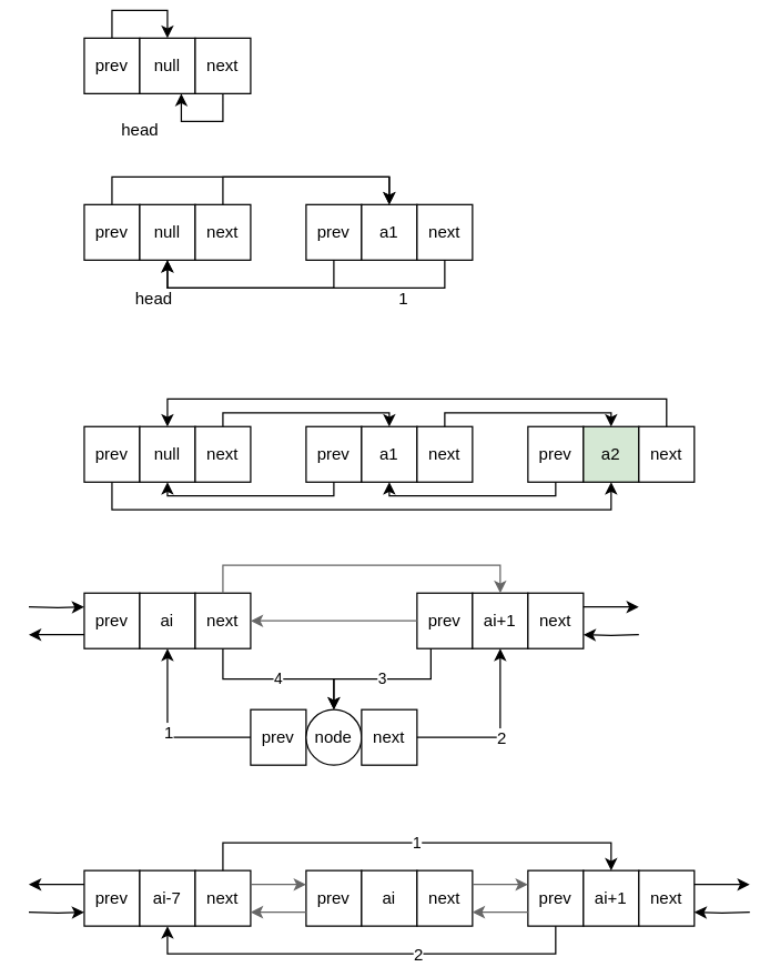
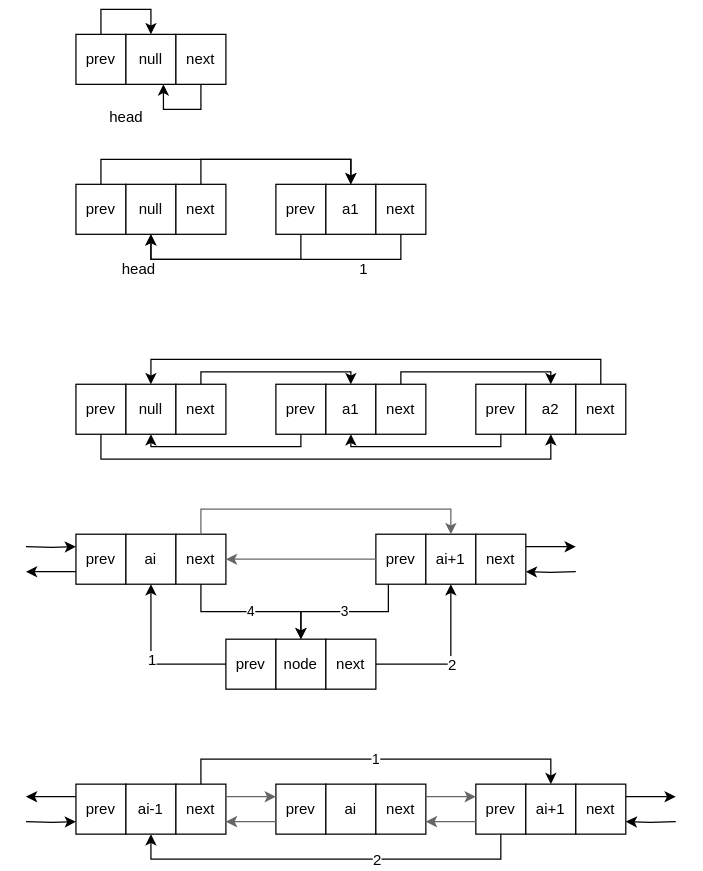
  <mxCell id="0" />
  <mxCell id="1" parent="0" />
  <mxCell id="2" value="" style="group" vertex="1" connectable="0" parent="1"><mxGeometry x="60" y="20" width="120" height="40" as="geometry" /></mxCell>
  <mxCell id="3" style="edgeStyle=orthogonalEdgeStyle;rounded=0;orthogonalLoop=1;jettySize=auto;html=1;exitX=0.5;exitY=0;exitDx=0;exitDy=0;" edge="1" parent="2" source="4" target="5"><mxGeometry relative="1" as="geometry"><Array as="points"><mxPoint x="20" /><mxPoint x="20" y="-20" /><mxPoint x="60" y="-20" /></Array></mxGeometry></mxCell>
  <mxCell id="4" value="prev" style="rounded=0;whiteSpace=wrap;html=1;" vertex="1" parent="2"><mxGeometry width="40" height="40" as="geometry" /></mxCell>
  <mxCell id="5" value="null" style="rounded=0;whiteSpace=wrap;html=1;" vertex="1" parent="2"><mxGeometry x="40" width="40" height="40" as="geometry" /></mxCell>
  <mxCell id="6" style="edgeStyle=orthogonalEdgeStyle;rounded=0;orthogonalLoop=1;jettySize=auto;html=1;entryX=0.75;entryY=1;entryDx=0;entryDy=0;" edge="1" parent="2" source="7" target="5"><mxGeometry relative="1" as="geometry"><Array as="points"><mxPoint x="100" y="60" /><mxPoint x="70" y="60" /></Array></mxGeometry></mxCell>
  <mxCell id="7" value="next" style="rounded=0;whiteSpace=wrap;html=1;" vertex="1" parent="2"><mxGeometry x="80" width="40" height="40" as="geometry" /></mxCell>
  <mxCell id="8" value="head" style="text;html=1;resizable=0;points=[];autosize=1;align=center;verticalAlign=middle;spacingTop=-4;textDirection=rtl;rounded=0;fontStyle=0" vertex="1" parent="1"><mxGeometry x="80" y="79" width="40" height="20" as="geometry" /></mxCell>
  <mxCell id="9" value="" style="group" vertex="1" connectable="0" parent="1"><mxGeometry x="60" y="140" width="120" height="40" as="geometry" /></mxCell>
  <mxCell id="10" value="prev" style="rounded=0;whiteSpace=wrap;html=1;" vertex="1" parent="9"><mxGeometry width="40" height="40" as="geometry" /></mxCell>
  <mxCell id="11" value="null" style="rounded=0;whiteSpace=wrap;html=1;" vertex="1" parent="9"><mxGeometry x="40" width="40" height="40" as="geometry" /></mxCell>
  <mxCell id="12" value="next" style="rounded=0;whiteSpace=wrap;html=1;" vertex="1" parent="9"><mxGeometry x="80" width="40" height="40" as="geometry" /></mxCell>
  <mxCell id="13" value="head" style="text;html=1;resizable=0;points=[];autosize=1;align=center;verticalAlign=middle;spacingTop=-4;textDirection=rtl;rounded=0;fontStyle=0" vertex="1" parent="1"><mxGeometry x="90" y="200" width="40" height="20" as="geometry" /></mxCell>
  <mxCell id="14" value="" style="group" vertex="1" connectable="0" parent="1"><mxGeometry x="220" y="140" width="120" height="40" as="geometry" /></mxCell>
  <mxCell id="15" value="prev" style="rounded=0;whiteSpace=wrap;html=1;" vertex="1" parent="14"><mxGeometry width="40" height="40" as="geometry" /></mxCell>
  <mxCell id="16" value="a1" style="rounded=0;whiteSpace=wrap;html=1;" vertex="1" parent="14"><mxGeometry x="40" width="40" height="40" as="geometry" /></mxCell>
  <mxCell id="17" value="next" style="rounded=0;whiteSpace=wrap;html=1;" vertex="1" parent="14"><mxGeometry x="80" width="40" height="40" as="geometry" /></mxCell>
  <mxCell id="18" value="1" style="text;html=1;resizable=0;points=[];autosize=1;align=center;verticalAlign=middle;spacingTop=-4;textDirection=rtl;rounded=0;fontStyle=0" vertex="1" parent="1"><mxGeometry x="280" y="200" width="20" height="20" as="geometry" /></mxCell>
  <mxCell id="19" style="edgeStyle=orthogonalEdgeStyle;rounded=0;orthogonalLoop=1;jettySize=auto;html=1;exitX=0.5;exitY=0;exitDx=0;exitDy=0;entryX=0.5;entryY=0;entryDx=0;entryDy=0;" edge="1" parent="1" source="12" target="16"><mxGeometry relative="1" as="geometry" /></mxCell>
  <mxCell id="20" style="edgeStyle=orthogonalEdgeStyle;rounded=0;orthogonalLoop=1;jettySize=auto;html=1;entryX=0.5;entryY=1;entryDx=0;entryDy=0;" edge="1" parent="1" source="15" target="11"><mxGeometry relative="1" as="geometry"><Array as="points"><mxPoint x="240" y="200" /><mxPoint x="120" y="200" /></Array></mxGeometry></mxCell>
  <mxCell id="21" style="edgeStyle=orthogonalEdgeStyle;rounded=0;orthogonalLoop=1;jettySize=auto;html=1;exitX=0.5;exitY=0;exitDx=0;exitDy=0;entryX=0.5;entryY=0;entryDx=0;entryDy=0;" edge="1" parent="1" source="10" target="16"><mxGeometry relative="1" as="geometry" /></mxCell>
  <mxCell id="22" style="edgeStyle=orthogonalEdgeStyle;rounded=0;orthogonalLoop=1;jettySize=auto;html=1;exitX=0.5;exitY=1;exitDx=0;exitDy=0;entryX=0.5;entryY=1;entryDx=0;entryDy=0;" edge="1" parent="1" source="17" target="11"><mxGeometry relative="1" as="geometry"><mxPoint x="120" y="190" as="targetPoint" /><Array as="points"><mxPoint x="320" y="200" /><mxPoint x="120" y="200" /></Array></mxGeometry></mxCell>
  <mxCell id="23" value="" style="group" vertex="1" connectable="0" parent="1"><mxGeometry x="60" y="300" width="120" height="40" as="geometry" /></mxCell>
  <mxCell id="24" value="prev" style="rounded=0;whiteSpace=wrap;html=1;" vertex="1" parent="23"><mxGeometry width="40" height="40" as="geometry" /></mxCell>
  <mxCell id="25" value="null" style="rounded=0;whiteSpace=wrap;html=1;" vertex="1" parent="23"><mxGeometry x="40" width="40" height="40" as="geometry" /></mxCell>
  <mxCell id="26" value="next" style="rounded=0;whiteSpace=wrap;html=1;" vertex="1" parent="23"><mxGeometry x="80" width="40" height="40" as="geometry" /></mxCell>
  <mxCell id="27" value="" style="group" vertex="1" connectable="0" parent="1"><mxGeometry x="220" y="300" width="120" height="40" as="geometry" /></mxCell>
  <mxCell id="28" value="prev" style="rounded=0;whiteSpace=wrap;html=1;" vertex="1" parent="27"><mxGeometry width="40" height="40" as="geometry" /></mxCell>
  <mxCell id="29" value="a1" style="rounded=0;whiteSpace=wrap;html=1;" vertex="1" parent="27"><mxGeometry x="40" width="40" height="40" as="geometry" /></mxCell>
  <mxCell id="30" value="next" style="rounded=0;whiteSpace=wrap;html=1;" vertex="1" parent="27"><mxGeometry x="80" width="40" height="40" as="geometry" /></mxCell>
  <mxCell id="31" value="" style="group" vertex="1" connectable="0" parent="1"><mxGeometry x="380" y="300" width="120" height="40" as="geometry" /></mxCell>
  <mxCell id="32" value="prev" style="rounded=0;whiteSpace=wrap;html=1;" vertex="1" parent="31"><mxGeometry width="40" height="40" as="geometry" /></mxCell>
- <mxCell id="33" value="a2" style="rounded=0;whiteSpace=wrap;html=1;fillColor=#d5e8d4;" vertex="1" parent="31"><mxGeometry x="40" width="40" height="40" as="geometry" /></mxCell>
+ <mxCell id="33" value="a2" style="rounded=0;whiteSpace=wrap;html=1;" vertex="1" parent="31"><mxGeometry x="40" width="40" height="40" as="geometry" /></mxCell>
  <mxCell id="34" value="next" style="rounded=0;whiteSpace=wrap;html=1;" vertex="1" parent="31"><mxGeometry x="80" width="40" height="40" as="geometry" /></mxCell>
  <mxCell id="35" style="edgeStyle=orthogonalEdgeStyle;rounded=0;orthogonalLoop=1;jettySize=auto;html=1;exitX=0.5;exitY=0;exitDx=0;exitDy=0;entryX=0.5;entryY=0;entryDx=0;entryDy=0;" edge="1" parent="1" source="26" target="29"><mxGeometry relative="1" as="geometry"><Array as="points"><mxPoint x="160" y="290" /><mxPoint x="280" y="290" /></Array></mxGeometry></mxCell>
  <mxCell id="36" style="edgeStyle=orthogonalEdgeStyle;rounded=0;orthogonalLoop=1;jettySize=auto;html=1;exitX=0.5;exitY=0;exitDx=0;exitDy=0;entryX=0.5;entryY=0;entryDx=0;entryDy=0;" edge="1" parent="1" source="30" target="33"><mxGeometry relative="1" as="geometry"><Array as="points"><mxPoint x="320" y="290" /><mxPoint x="440" y="290" /></Array></mxGeometry></mxCell>
  <mxCell id="37" style="edgeStyle=orthogonalEdgeStyle;rounded=0;orthogonalLoop=1;jettySize=auto;html=1;exitX=0.5;exitY=0;exitDx=0;exitDy=0;entryX=0.5;entryY=0;entryDx=0;entryDy=0;" edge="1" parent="1" source="34" target="25"><mxGeometry relative="1" as="geometry"><Array as="points"><mxPoint x="480" y="280" /><mxPoint x="120" y="280" /></Array></mxGeometry></mxCell>
  <mxCell id="38" style="edgeStyle=orthogonalEdgeStyle;rounded=0;orthogonalLoop=1;jettySize=auto;html=1;exitX=0.5;exitY=1;exitDx=0;exitDy=0;entryX=0.5;entryY=1;entryDx=0;entryDy=0;" edge="1" parent="1" source="28" target="25"><mxGeometry relative="1" as="geometry"><Array as="points"><mxPoint x="240" y="350" /><mxPoint x="120" y="350" /></Array></mxGeometry></mxCell>
  <mxCell id="39" style="edgeStyle=orthogonalEdgeStyle;rounded=0;orthogonalLoop=1;jettySize=auto;html=1;exitX=0.5;exitY=1;exitDx=0;exitDy=0;entryX=0.5;entryY=1;entryDx=0;entryDy=0;" edge="1" parent="1" source="32" target="29"><mxGeometry relative="1" as="geometry"><Array as="points"><mxPoint x="400" y="350" /><mxPoint x="280" y="350" /></Array></mxGeometry></mxCell>
  <mxCell id="40" style="edgeStyle=orthogonalEdgeStyle;rounded=0;orthogonalLoop=1;jettySize=auto;html=1;exitX=0.5;exitY=1;exitDx=0;exitDy=0;entryX=0.5;entryY=1;entryDx=0;entryDy=0;" edge="1" parent="1" source="24" target="33"><mxGeometry relative="1" as="geometry" /></mxCell>
  <mxCell id="41" value="" style="group" vertex="1" connectable="0" parent="1"><mxGeometry x="60" y="420" width="120" height="40" as="geometry" /></mxCell>
  <mxCell id="42" value="prev" style="rounded=0;whiteSpace=wrap;html=1;" vertex="1" parent="41"><mxGeometry width="40" height="40" as="geometry" /></mxCell>
  <mxCell id="43" value="ai" style="rounded=0;whiteSpace=wrap;html=1;" vertex="1" parent="41"><mxGeometry x="40" width="40" height="40" as="geometry" /></mxCell>
  <mxCell id="44" value="next" style="rounded=0;whiteSpace=wrap;html=1;" vertex="1" parent="41"><mxGeometry x="80" width="40" height="40" as="geometry" /></mxCell>
  <mxCell id="45" value="" style="group" vertex="1" connectable="0" parent="1"><mxGeometry x="300" y="420" width="120" height="40" as="geometry" /></mxCell>
  <mxCell id="46" value="prev" style="rounded=0;whiteSpace=wrap;html=1;" vertex="1" parent="45"><mxGeometry width="40" height="40" as="geometry" /></mxCell>
  <mxCell id="47" value="ai+1" style="rounded=0;whiteSpace=wrap;html=1;" vertex="1" parent="45"><mxGeometry x="40" width="40" height="40" as="geometry" /></mxCell>
  <mxCell id="48" value="next" style="rounded=0;whiteSpace=wrap;html=1;" vertex="1" parent="45"><mxGeometry x="80" width="40" height="40" as="geometry" /></mxCell>
  <mxCell id="49" value="" style="group" vertex="1" connectable="0" parent="1"><mxGeometry x="180" y="504" width="120" height="40" as="geometry" /></mxCell>
  <mxCell id="50" value="prev" style="rounded=0;whiteSpace=wrap;html=1;" vertex="1" parent="49"><mxGeometry width="40" height="40" as="geometry" /></mxCell>
- <mxCell id="51" value="node" style="ellipse;whiteSpace=wrap;html=1;" vertex="1" parent="49"><mxGeometry x="40" width="40" height="40" as="geometry" /></mxCell>
+ <mxCell id="51" value="node" style="rounded=0;whiteSpace=wrap;html=1;" vertex="1" parent="49"><mxGeometry x="40" width="40" height="40" as="geometry" /></mxCell>
  <mxCell id="52" value="next" style="rounded=0;whiteSpace=wrap;html=1;" vertex="1" parent="49"><mxGeometry x="80" width="40" height="40" as="geometry" /></mxCell>
  <mxCell id="53" style="edgeStyle=orthogonalEdgeStyle;rounded=0;orthogonalLoop=1;jettySize=auto;html=1;exitX=0;exitY=0.5;exitDx=0;exitDy=0;entryX=0.5;entryY=1;entryDx=0;entryDy=0;" edge="1" parent="1" source="50" target="43"><mxGeometry relative="1" as="geometry" /></mxCell>
  <mxCell id="54" value="1" style="text;html=1;resizable=0;points=[];align=center;verticalAlign=middle;labelBackgroundColor=#ffffff;" vertex="1" connectable="0" parent="53"><mxGeometry x="-0.081" y="-5" relative="1" as="geometry"><mxPoint x="-3" y="1" as="offset" /></mxGeometry></mxCell>
  <mxCell id="55" style="edgeStyle=orthogonalEdgeStyle;rounded=0;orthogonalLoop=1;jettySize=auto;html=1;exitX=1;exitY=0.5;exitDx=0;exitDy=0;entryX=0.5;entryY=1;entryDx=0;entryDy=0;" edge="1" parent="1" source="52" target="47"><mxGeometry relative="1" as="geometry" /></mxCell>
  <mxCell id="56" value="2" style="text;html=1;resizable=0;points=[];align=center;verticalAlign=middle;labelBackgroundColor=#ffffff;" vertex="1" connectable="0" parent="55"><mxGeometry x="-0.097" y="-2" relative="1" as="geometry"><mxPoint x="4" y="-2" as="offset" /></mxGeometry></mxCell>
  <mxCell id="57" value="3" style="edgeStyle=orthogonalEdgeStyle;rounded=0;orthogonalLoop=1;jettySize=auto;html=1;exitX=0.25;exitY=1;exitDx=0;exitDy=0;entryX=0.5;entryY=0;entryDx=0;entryDy=0;" edge="1" parent="1" source="46" target="51"><mxGeometry relative="1" as="geometry" /></mxCell>
  <mxCell id="58" value="4" style="edgeStyle=elbowEdgeStyle;rounded=0;orthogonalLoop=1;jettySize=auto;html=1;exitX=0.5;exitY=1;exitDx=0;exitDy=0;entryX=0.5;entryY=0;entryDx=0;entryDy=0;elbow=vertical;" edge="1" parent="1" source="44" target="51"><mxGeometry relative="1" as="geometry" /></mxCell>
  <mxCell id="59" value="" style="group" vertex="1" connectable="0" parent="1"><mxGeometry x="60" y="620" width="120" height="40" as="geometry" /></mxCell>
  <mxCell id="60" value="prev" style="rounded=0;whiteSpace=wrap;html=1;" vertex="1" parent="59"><mxGeometry width="40" height="40" as="geometry" /></mxCell>
- <mxCell id="61" value="ai-7" style="rounded=0;whiteSpace=wrap;html=1;" vertex="1" parent="59"><mxGeometry x="40" width="40" height="40" as="geometry" /></mxCell>
+ <mxCell id="61" value="ai-1" style="rounded=0;whiteSpace=wrap;html=1;" vertex="1" parent="59"><mxGeometry x="40" width="40" height="40" as="geometry" /></mxCell>
  <mxCell id="62" value="next" style="rounded=0;whiteSpace=wrap;html=1;" vertex="1" parent="59"><mxGeometry x="80" width="40" height="40" as="geometry" /></mxCell>
  <mxCell id="63" value="" style="group" vertex="1" connectable="0" parent="1"><mxGeometry x="220" y="620" width="120" height="40" as="geometry" /></mxCell>
  <mxCell id="64" value="prev" style="rounded=0;whiteSpace=wrap;html=1;" vertex="1" parent="63"><mxGeometry width="40" height="40" as="geometry" /></mxCell>
  <mxCell id="65" value="ai" style="rounded=0;whiteSpace=wrap;html=1;" vertex="1" parent="63"><mxGeometry x="40" width="40" height="40" as="geometry" /></mxCell>
  <mxCell id="66" value="next" style="rounded=0;whiteSpace=wrap;html=1;" vertex="1" parent="63"><mxGeometry x="80" width="40" height="40" as="geometry" /></mxCell>
  <mxCell id="67" value="" style="group" vertex="1" connectable="0" parent="1"><mxGeometry x="380" y="620" width="120" height="40" as="geometry" /></mxCell>
  <mxCell id="68" value="prev" style="rounded=0;whiteSpace=wrap;html=1;" vertex="1" parent="67"><mxGeometry width="40" height="40" as="geometry" /></mxCell>
  <mxCell id="69" value="ai+1" style="rounded=0;whiteSpace=wrap;html=1;" vertex="1" parent="67"><mxGeometry x="40" width="40" height="40" as="geometry" /></mxCell>
  <mxCell id="70" value="next" style="rounded=0;whiteSpace=wrap;html=1;" vertex="1" parent="67"><mxGeometry x="80" width="40" height="40" as="geometry" /></mxCell>
  <mxCell id="71" value="1" style="rounded=0;orthogonalLoop=1;jettySize=auto;html=1;exitX=0.5;exitY=0;exitDx=0;exitDy=0;entryX=0.5;entryY=0;entryDx=0;entryDy=0;edgeStyle=orthogonalEdgeStyle;" edge="1" parent="1" source="62" target="69"><mxGeometry relative="1" as="geometry" /></mxCell>
  <mxCell id="72" style="edgeStyle=orthogonalEdgeStyle;rounded=0;orthogonalLoop=1;jettySize=auto;html=1;exitX=0.5;exitY=1;exitDx=0;exitDy=0;entryX=0.5;entryY=1;entryDx=0;entryDy=0;" edge="1" parent="1" source="68" target="61"><mxGeometry relative="1" as="geometry" /></mxCell>
  <mxCell id="73" value="2" style="text;html=1;resizable=0;points=[];align=center;verticalAlign=middle;labelBackgroundColor=#ffffff;" vertex="1" connectable="0" parent="72"><mxGeometry x="-0.256" y="3" relative="1" as="geometry"><mxPoint x="-1" y="-3" as="offset" /></mxGeometry></mxCell>
  <mxCell id="74" style="edgeStyle=orthogonalEdgeStyle;rounded=0;orthogonalLoop=1;jettySize=auto;html=1;exitX=1;exitY=0.25;exitDx=0;exitDy=0;entryX=0;entryY=0.25;entryDx=0;entryDy=0;fillColor=#f5f5f5;strokeColor=#666666;" edge="1" parent="1" source="62" target="64"><mxGeometry relative="1" as="geometry" /></mxCell>
  <mxCell id="75" style="edgeStyle=orthogonalEdgeStyle;rounded=0;orthogonalLoop=1;jettySize=auto;html=1;exitX=0;exitY=0.75;exitDx=0;exitDy=0;entryX=1;entryY=0.75;entryDx=0;entryDy=0;strokeColor=#666666;shadow=0;fillColor=#f5f5f5;" edge="1" parent="1" source="64" target="62"><mxGeometry relative="1" as="geometry" /></mxCell>
  <mxCell id="76" style="edgeStyle=orthogonalEdgeStyle;rounded=0;orthogonalLoop=1;jettySize=auto;html=1;exitX=1;exitY=0.25;exitDx=0;exitDy=0;entryX=0;entryY=0.25;entryDx=0;entryDy=0;fillColor=#f5f5f5;strokeColor=#666666;" edge="1" parent="1" source="66" target="68"><mxGeometry relative="1" as="geometry" /></mxCell>
  <mxCell id="77" style="edgeStyle=orthogonalEdgeStyle;rounded=0;orthogonalLoop=1;jettySize=auto;html=1;exitX=0;exitY=0.75;exitDx=0;exitDy=0;entryX=1;entryY=0.75;entryDx=0;entryDy=0;fillColor=#f5f5f5;strokeColor=#666666;" edge="1" parent="1" source="68" target="66"><mxGeometry relative="1" as="geometry" /></mxCell>
  <mxCell id="78" style="edgeStyle=orthogonalEdgeStyle;rounded=0;orthogonalLoop=1;jettySize=auto;html=1;exitX=0;exitY=0.25;exitDx=0;exitDy=0;" edge="1" parent="1" source="60"><mxGeometry relative="1" as="geometry"><mxPoint x="20" y="630" as="targetPoint" /></mxGeometry></mxCell>
  <mxCell id="79" style="edgeStyle=orthogonalEdgeStyle;rounded=0;orthogonalLoop=1;jettySize=auto;html=1;exitX=1;exitY=0.25;exitDx=0;exitDy=0;" edge="1" parent="1" source="70"><mxGeometry relative="1" as="geometry"><mxPoint x="540" y="630" as="targetPoint" /></mxGeometry></mxCell>
  <mxCell id="80" style="edgeStyle=orthogonalEdgeStyle;rounded=0;orthogonalLoop=1;jettySize=auto;html=1;exitX=0;exitY=0.75;exitDx=0;exitDy=0;entryX=1;entryY=0.75;entryDx=0;entryDy=0;" edge="1" parent="1" target="70"><mxGeometry relative="1" as="geometry"><mxPoint x="540" y="650" as="sourcePoint" /></mxGeometry></mxCell>
  <mxCell id="81" style="edgeStyle=orthogonalEdgeStyle;rounded=0;orthogonalLoop=1;jettySize=auto;html=1;exitX=1;exitY=0.75;exitDx=0;exitDy=0;entryX=0;entryY=0.75;entryDx=0;entryDy=0;" edge="1" parent="1" target="60"><mxGeometry relative="1" as="geometry"><mxPoint x="20" y="650" as="sourcePoint" /></mxGeometry></mxCell>
  <mxCell id="82" style="edgeStyle=orthogonalEdgeStyle;rounded=0;orthogonalLoop=1;jettySize=auto;html=1;exitX=0.5;exitY=0;exitDx=0;exitDy=0;entryX=0.5;entryY=0;entryDx=0;entryDy=0;shadow=0;strokeColor=#666666;fillColor=#f5f5f5;" edge="1" parent="1" source="44" target="47"><mxGeometry relative="1" as="geometry" /></mxCell>
  <mxCell id="83" style="edgeStyle=orthogonalEdgeStyle;rounded=0;orthogonalLoop=1;jettySize=auto;html=1;exitX=1;exitY=0.25;exitDx=0;exitDy=0;entryX=0;entryY=0.25;entryDx=0;entryDy=0;shadow=0;" edge="1" parent="1" target="42"><mxGeometry relative="1" as="geometry"><mxPoint x="20" y="430" as="sourcePoint" /></mxGeometry></mxCell>
  <mxCell id="84" style="edgeStyle=orthogonalEdgeStyle;rounded=0;orthogonalLoop=1;jettySize=auto;html=1;exitX=0;exitY=0.75;exitDx=0;exitDy=0;entryX=1;entryY=0.75;entryDx=0;entryDy=0;shadow=0;" edge="1" parent="1" source="42"><mxGeometry relative="1" as="geometry"><mxPoint x="20" y="450" as="targetPoint" /></mxGeometry></mxCell>
  <mxCell id="85" style="edgeStyle=orthogonalEdgeStyle;rounded=0;orthogonalLoop=1;jettySize=auto;html=1;exitX=0;exitY=0.75;exitDx=0;exitDy=0;entryX=1;entryY=0.75;entryDx=0;entryDy=0;shadow=0;" edge="1" parent="1" target="48"><mxGeometry relative="1" as="geometry"><mxPoint x="460" y="450" as="sourcePoint" /></mxGeometry></mxCell>
  <mxCell id="86" style="edgeStyle=orthogonalEdgeStyle;rounded=0;orthogonalLoop=1;jettySize=auto;html=1;exitX=1;exitY=0.25;exitDx=0;exitDy=0;entryX=0;entryY=0.25;entryDx=0;entryDy=0;shadow=0;" edge="1" parent="1" source="48"><mxGeometry relative="1" as="geometry"><mxPoint x="460" y="430" as="targetPoint" /></mxGeometry></mxCell>
  <mxCell id="87" style="edgeStyle=orthogonalEdgeStyle;rounded=0;orthogonalLoop=1;jettySize=auto;html=1;shadow=0;strokeColor=#666666;fillColor=#f5f5f5;" edge="1" parent="1" source="46" target="44"><mxGeometry relative="1" as="geometry" /></mxCell>
